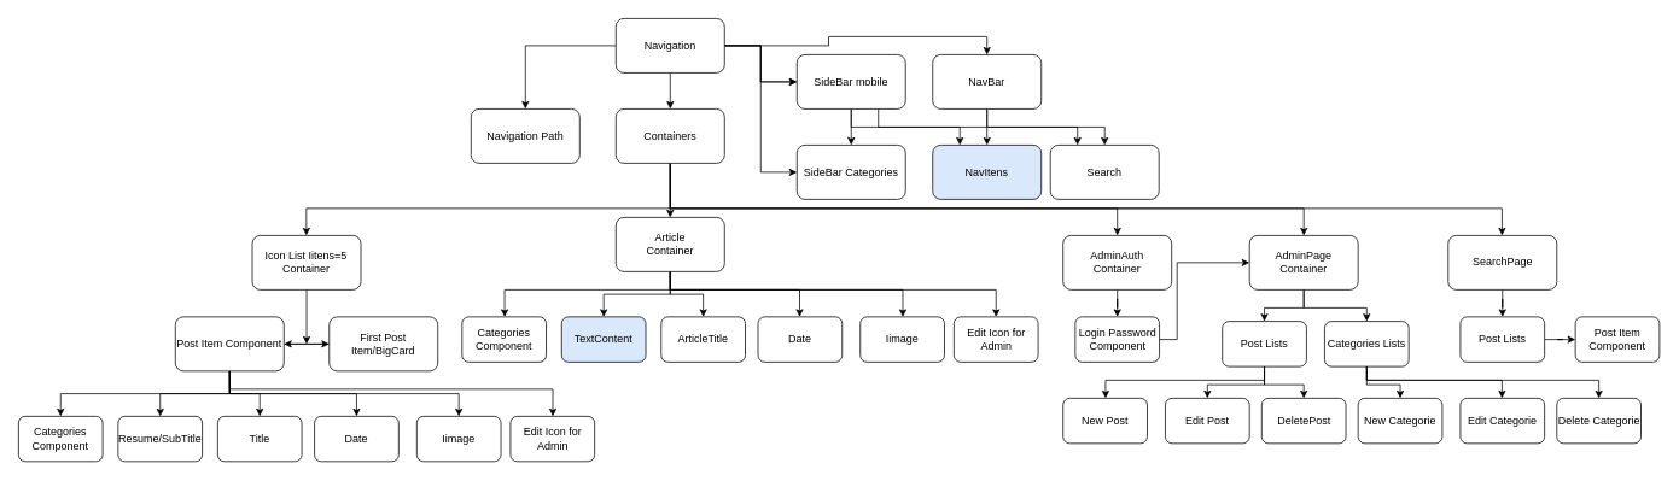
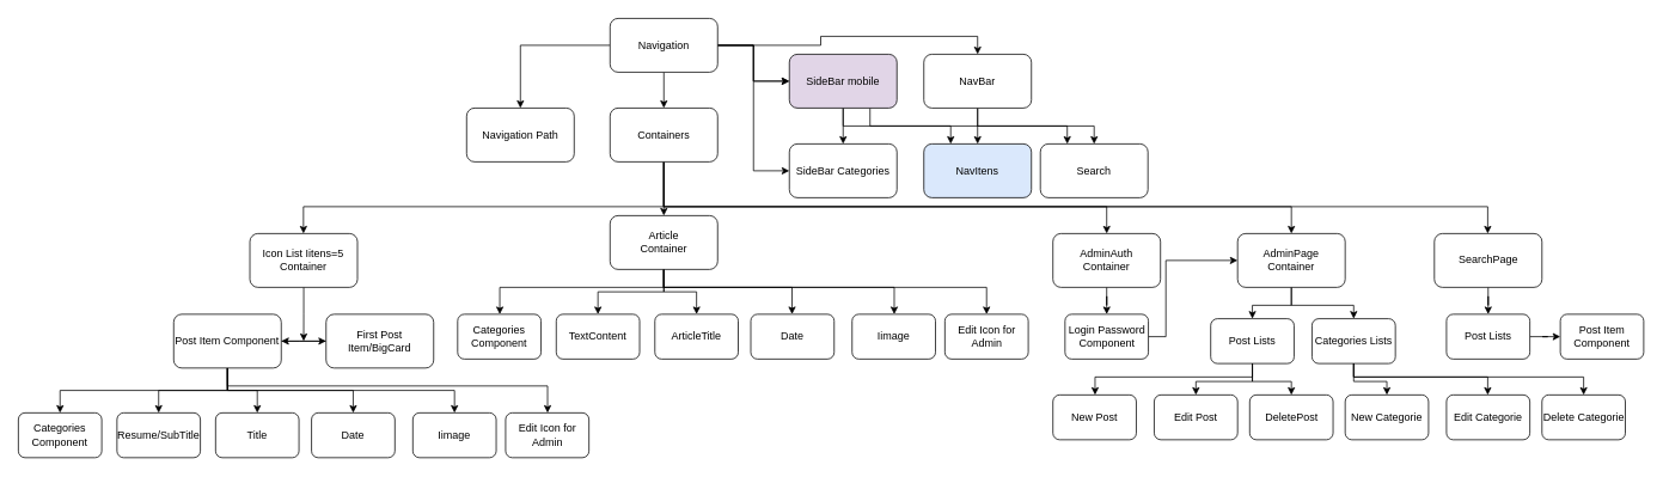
  <mxCell id="0" />
  <mxCell id="1" parent="0" />
  <mxCell id="2" value="" style="edgeStyle=orthogonalEdgeStyle;rounded=0;orthogonalLoop=1;jettySize=auto;html=1;" edge="1" parent="1" source="8" target="12"><mxGeometry relative="1" as="geometry" /></mxCell>
  <mxCell id="3" style="edgeStyle=orthogonalEdgeStyle;rounded=0;orthogonalLoop=1;jettySize=auto;html=1;entryX=0;entryY=0.5;entryDx=0;entryDy=0;" edge="1" parent="1" source="8" target="13"><mxGeometry relative="1" as="geometry" /></mxCell>
  <mxCell id="4" value="" style="edgeStyle=orthogonalEdgeStyle;rounded=0;orthogonalLoop=1;jettySize=auto;html=1;" edge="1" parent="1" source="8" target="12"><mxGeometry relative="1" as="geometry" /></mxCell>
  <mxCell id="5" style="edgeStyle=orthogonalEdgeStyle;rounded=0;orthogonalLoop=1;jettySize=auto;html=1;entryX=0.5;entryY=0;entryDx=0;entryDy=0;" edge="1" parent="1" source="8" target="16"><mxGeometry relative="1" as="geometry" /></mxCell>
  <mxCell id="6" style="edgeStyle=orthogonalEdgeStyle;rounded=0;orthogonalLoop=1;jettySize=auto;html=1;" edge="1" parent="1" source="8" target="19"><mxGeometry relative="1" as="geometry" /></mxCell>
  <mxCell id="7" style="edgeStyle=orthogonalEdgeStyle;rounded=0;orthogonalLoop=1;jettySize=auto;html=1;entryX=0.5;entryY=0;entryDx=0;entryDy=0;" edge="1" parent="1" source="8" target="25"><mxGeometry relative="1" as="geometry" /></mxCell>
  <mxCell id="8" value="Navigation" style="rounded=1;whiteSpace=wrap;html=1;" vertex="1" parent="1"><mxGeometry x="680" y="20" width="120" height="60" as="geometry" /></mxCell>
  <mxCell id="9" value="" style="edgeStyle=orthogonalEdgeStyle;rounded=0;orthogonalLoop=1;jettySize=auto;html=1;" edge="1" parent="1" source="12" target="13"><mxGeometry relative="1" as="geometry" /></mxCell>
  <mxCell id="10" style="edgeStyle=orthogonalEdgeStyle;rounded=0;orthogonalLoop=1;jettySize=auto;html=1;exitX=0.5;exitY=1;exitDx=0;exitDy=0;entryX=0.25;entryY=0;entryDx=0;entryDy=0;" edge="1" parent="1" source="12" target="17"><mxGeometry relative="1" as="geometry" /></mxCell>
  <mxCell id="11" style="edgeStyle=orthogonalEdgeStyle;rounded=0;orthogonalLoop=1;jettySize=auto;html=1;exitX=0.75;exitY=1;exitDx=0;exitDy=0;entryX=0.25;entryY=0;entryDx=0;entryDy=0;" edge="1" parent="1" source="12" target="18"><mxGeometry relative="1" as="geometry" /></mxCell>
- <mxCell id="12" value="SideBar mobile" style="rounded=1;whiteSpace=wrap;html=1;" vertex="1" parent="1"><mxGeometry x="880" y="60" width="120" height="60" as="geometry" /></mxCell>
+ <mxCell id="12" value="SideBar mobile" style="rounded=1;whiteSpace=wrap;html=1;fillColor=#e1d5e7;" vertex="1" parent="1"><mxGeometry x="880" y="60" width="120" height="60" as="geometry" /></mxCell>
  <mxCell id="13" value="SideBar Categories" style="rounded=1;whiteSpace=wrap;html=1;" vertex="1" parent="1"><mxGeometry x="880" y="160" width="120" height="60" as="geometry" /></mxCell>
  <mxCell id="14" value="" style="edgeStyle=orthogonalEdgeStyle;rounded=0;orthogonalLoop=1;jettySize=auto;html=1;" edge="1" parent="1" source="16" target="17"><mxGeometry relative="1" as="geometry" /></mxCell>
  <mxCell id="15" style="edgeStyle=orthogonalEdgeStyle;rounded=0;orthogonalLoop=1;jettySize=auto;html=1;exitX=0.5;exitY=1;exitDx=0;exitDy=0;" edge="1" parent="1" source="16" target="18"><mxGeometry relative="1" as="geometry" /></mxCell>
  <mxCell id="16" value="NavBar" style="rounded=1;whiteSpace=wrap;html=1;" vertex="1" parent="1"><mxGeometry x="1030" y="60" width="120" height="60" as="geometry" /></mxCell>
  <mxCell id="17" value="NavItens" style="rounded=1;whiteSpace=wrap;html=1;fillColor=#dae8fc;" vertex="1" parent="1"><mxGeometry x="1030" y="160" width="120" height="60" as="geometry" /></mxCell>
  <mxCell id="18" value="Search" style="rounded=1;whiteSpace=wrap;html=1;" vertex="1" parent="1"><mxGeometry x="1160" y="160" width="120" height="60" as="geometry" /></mxCell>
  <mxCell id="19" value="Navigation Path" style="rounded=1;whiteSpace=wrap;html=1;" vertex="1" parent="1"><mxGeometry x="520" y="120" width="120" height="60" as="geometry" /></mxCell>
  <mxCell id="20" style="edgeStyle=orthogonalEdgeStyle;rounded=0;orthogonalLoop=1;jettySize=auto;html=1;" edge="1" parent="1" source="25" target="34"><mxGeometry relative="1" as="geometry"><Array as="points"><mxPoint x="740" y="230" /><mxPoint x="338" y="230" /></Array></mxGeometry></mxCell>
  <mxCell id="21" style="edgeStyle=orthogonalEdgeStyle;rounded=0;orthogonalLoop=1;jettySize=auto;html=1;" edge="1" parent="1" source="25" target="32"><mxGeometry relative="1" as="geometry" /></mxCell>
  <mxCell id="22" style="edgeStyle=orthogonalEdgeStyle;rounded=0;orthogonalLoop=1;jettySize=auto;html=1;entryX=0.5;entryY=0;entryDx=0;entryDy=0;" edge="1" parent="1" source="25" target="36"><mxGeometry relative="1" as="geometry"><Array as="points"><mxPoint x="740" y="230" /><mxPoint x="1234" y="230" /></Array></mxGeometry></mxCell>
  <mxCell id="23" style="edgeStyle=orthogonalEdgeStyle;rounded=0;orthogonalLoop=1;jettySize=auto;html=1;" edge="1" parent="1" source="25" target="63"><mxGeometry relative="1" as="geometry"><Array as="points"><mxPoint x="740" y="230" /><mxPoint x="1440" y="230" /></Array></mxGeometry></mxCell>
  <mxCell id="24" style="edgeStyle=orthogonalEdgeStyle;rounded=0;orthogonalLoop=1;jettySize=auto;html=1;" edge="1" parent="1" source="25" target="79"><mxGeometry relative="1" as="geometry"><Array as="points"><mxPoint x="740" y="230" /><mxPoint x="1659" y="230" /></Array></mxGeometry></mxCell>
  <mxCell id="25" value="Containers" style="rounded=1;whiteSpace=wrap;html=1;" vertex="1" parent="1"><mxGeometry x="680" y="120" width="120" height="60" as="geometry" /></mxCell>
  <mxCell id="26" style="edgeStyle=orthogonalEdgeStyle;rounded=0;orthogonalLoop=1;jettySize=auto;html=1;" edge="1" parent="1" source="32" target="53"><mxGeometry relative="1" as="geometry"><Array as="points"><mxPoint x="740" y="320" /><mxPoint x="557" y="320" /></Array></mxGeometry></mxCell>
  <mxCell id="27" style="edgeStyle=orthogonalEdgeStyle;rounded=0;orthogonalLoop=1;jettySize=auto;html=1;" edge="1" parent="1" source="32" target="54"><mxGeometry relative="1" as="geometry" /></mxCell>
  <mxCell id="28" style="edgeStyle=orthogonalEdgeStyle;rounded=0;orthogonalLoop=1;jettySize=auto;html=1;" edge="1" parent="1" source="32" target="56"><mxGeometry relative="1" as="geometry" /></mxCell>
  <mxCell id="29" style="edgeStyle=orthogonalEdgeStyle;rounded=0;orthogonalLoop=1;jettySize=auto;html=1;" edge="1" parent="1" source="32" target="57"><mxGeometry relative="1" as="geometry"><Array as="points"><mxPoint x="740" y="320" /><mxPoint x="883" y="320" /></Array></mxGeometry></mxCell>
  <mxCell id="30" style="edgeStyle=orthogonalEdgeStyle;rounded=0;orthogonalLoop=1;jettySize=auto;html=1;" edge="1" parent="1" source="32" target="55"><mxGeometry relative="1" as="geometry"><Array as="points"><mxPoint x="740" y="320" /><mxPoint x="997" y="320" /></Array></mxGeometry></mxCell>
  <mxCell id="31" style="edgeStyle=orthogonalEdgeStyle;rounded=0;orthogonalLoop=1;jettySize=auto;html=1;" edge="1" parent="1" source="32" target="58"><mxGeometry relative="1" as="geometry"><Array as="points"><mxPoint x="740" y="320" /><mxPoint x="1100" y="320" /></Array></mxGeometry></mxCell>
  <mxCell id="32" value="Article&lt;br&gt;Container" style="rounded=1;whiteSpace=wrap;html=1;" vertex="1" parent="1"><mxGeometry x="680" y="240" width="120" height="60" as="geometry" /></mxCell>
  <mxCell id="33" style="edgeStyle=orthogonalEdgeStyle;rounded=0;orthogonalLoop=1;jettySize=auto;html=1;" edge="1" parent="1" source="34"><mxGeometry relative="1" as="geometry"><mxPoint x="338.25" y="380" as="targetPoint" /></mxGeometry></mxCell>
  <mxCell id="34" value="Icon List Iitens=5&lt;br&gt;Container" style="rounded=1;whiteSpace=wrap;html=1;" vertex="1" parent="1"><mxGeometry x="278.25" y="260" width="120" height="60" as="geometry" /></mxCell>
  <mxCell id="35" value="" style="edgeStyle=orthogonalEdgeStyle;rounded=0;orthogonalLoop=1;jettySize=auto;html=1;" edge="1" parent="1" source="36" target="60"><mxGeometry relative="1" as="geometry" /></mxCell>
  <mxCell id="36" value="AdminAuth&lt;br&gt;Container" style="rounded=1;whiteSpace=wrap;html=1;" vertex="1" parent="1"><mxGeometry x="1174" y="260" width="120" height="60" as="geometry" /></mxCell>
  <mxCell id="37" style="edgeStyle=orthogonalEdgeStyle;rounded=0;orthogonalLoop=1;jettySize=auto;html=1;entryX=0;entryY=0.5;entryDx=0;entryDy=0;" edge="1" parent="1" source="44" target="46"><mxGeometry relative="1" as="geometry" /></mxCell>
  <mxCell id="38" style="edgeStyle=orthogonalEdgeStyle;rounded=0;orthogonalLoop=1;jettySize=auto;html=1;" edge="1" parent="1" source="44" target="50"><mxGeometry relative="1" as="geometry"><mxPoint x="201.5" y="400" as="sourcePoint" /></mxGeometry></mxCell>
  <mxCell id="39" style="edgeStyle=orthogonalEdgeStyle;rounded=0;orthogonalLoop=1;jettySize=auto;html=1;" edge="1" parent="1" source="44" target="48"><mxGeometry relative="1" as="geometry" /></mxCell>
  <mxCell id="40" style="edgeStyle=orthogonalEdgeStyle;rounded=0;orthogonalLoop=1;jettySize=auto;html=1;exitX=0.5;exitY=1;exitDx=0;exitDy=0;" edge="1" parent="1" source="44" target="47"><mxGeometry relative="1" as="geometry" /></mxCell>
  <mxCell id="41" style="edgeStyle=orthogonalEdgeStyle;rounded=0;orthogonalLoop=1;jettySize=auto;html=1;exitX=0.5;exitY=1;exitDx=0;exitDy=0;" edge="1" parent="1" source="44" target="51"><mxGeometry relative="1" as="geometry" /></mxCell>
  <mxCell id="42" style="edgeStyle=orthogonalEdgeStyle;rounded=0;orthogonalLoop=1;jettySize=auto;html=1;exitX=0.5;exitY=1;exitDx=0;exitDy=0;" edge="1" parent="1" source="44" target="49"><mxGeometry relative="1" as="geometry" /></mxCell>
  <mxCell id="43" style="edgeStyle=orthogonalEdgeStyle;rounded=0;orthogonalLoop=1;jettySize=auto;html=1;" edge="1" parent="1" source="44" target="52"><mxGeometry relative="1" as="geometry"><Array as="points"><mxPoint x="253.25" y="430" /><mxPoint x="610.25" y="430" /></Array></mxGeometry></mxCell>
  <mxCell id="44" value="Post Item Component" style="rounded=1;whiteSpace=wrap;html=1;" vertex="1" parent="1"><mxGeometry x="193.25" y="350" width="120" height="60" as="geometry" /></mxCell>
  <mxCell id="45" style="edgeStyle=orthogonalEdgeStyle;rounded=0;orthogonalLoop=1;jettySize=auto;html=1;entryX=1;entryY=0.5;entryDx=0;entryDy=0;" edge="1" parent="1" source="46" target="44"><mxGeometry relative="1" as="geometry"><Array as="points"><mxPoint x="333.25" y="380" /><mxPoint x="333.25" y="380" /></Array></mxGeometry></mxCell>
  <mxCell id="46" value="First Post Item/BigCard" style="rounded=1;whiteSpace=wrap;html=1;" vertex="1" parent="1"><mxGeometry x="363.25" y="350" width="120" height="60" as="geometry" /></mxCell>
  <mxCell id="47" value="Categories Component" style="rounded=1;whiteSpace=wrap;html=1;" vertex="1" parent="1"><mxGeometry x="20" y="460" width="93" height="50" as="geometry" /></mxCell>
  <mxCell id="48" value="Resume/SubTitle" style="rounded=1;whiteSpace=wrap;html=1;" vertex="1" parent="1"><mxGeometry x="130" y="460" width="93" height="50" as="geometry" /></mxCell>
  <mxCell id="49" value="Iimage" style="rounded=1;whiteSpace=wrap;html=1;" vertex="1" parent="1"><mxGeometry x="460" y="460" width="93" height="50" as="geometry" /></mxCell>
  <mxCell id="50" value="Title" style="rounded=1;whiteSpace=wrap;html=1;" vertex="1" parent="1"><mxGeometry x="240" y="460" width="93" height="50" as="geometry" /></mxCell>
  <mxCell id="51" value="Date" style="rounded=1;whiteSpace=wrap;html=1;" vertex="1" parent="1"><mxGeometry x="347" y="460" width="93" height="50" as="geometry" /></mxCell>
  <mxCell id="52" value="Edit Icon for Admin" style="rounded=1;whiteSpace=wrap;html=1;" vertex="1" parent="1"><mxGeometry x="563.5" y="460" width="93" height="50" as="geometry" /></mxCell>
  <mxCell id="53" value="Categories Component" style="rounded=1;whiteSpace=wrap;html=1;" vertex="1" parent="1"><mxGeometry x="510" y="350" width="93" height="50" as="geometry" /></mxCell>
- <mxCell id="54" value="TextContent" style="rounded=1;whiteSpace=wrap;html=1;fillColor=#dae8fc;" vertex="1" parent="1"><mxGeometry x="620" y="350" width="93" height="50" as="geometry" /></mxCell>
+ <mxCell id="54" value="TextContent" style="rounded=1;whiteSpace=wrap;html=1;" vertex="1" parent="1"><mxGeometry x="620" y="350" width="93" height="50" as="geometry" /></mxCell>
  <mxCell id="55" value="Iimage" style="rounded=1;whiteSpace=wrap;html=1;" vertex="1" parent="1"><mxGeometry x="950" y="350" width="93" height="50" as="geometry" /></mxCell>
  <mxCell id="56" value="ArticleTitle" style="rounded=1;whiteSpace=wrap;html=1;" vertex="1" parent="1"><mxGeometry x="730" y="350" width="93" height="50" as="geometry" /></mxCell>
  <mxCell id="57" value="Date" style="rounded=1;whiteSpace=wrap;html=1;" vertex="1" parent="1"><mxGeometry x="837" y="350" width="93" height="50" as="geometry" /></mxCell>
  <mxCell id="58" value="Edit Icon for Admin" style="rounded=1;whiteSpace=wrap;html=1;" vertex="1" parent="1"><mxGeometry x="1053.5" y="350" width="93" height="50" as="geometry" /></mxCell>
  <mxCell id="59" style="edgeStyle=orthogonalEdgeStyle;rounded=0;orthogonalLoop=1;jettySize=auto;html=1;entryX=0;entryY=0.5;entryDx=0;entryDy=0;" edge="1" parent="1" source="60" target="63"><mxGeometry relative="1" as="geometry"><Array as="points"><mxPoint x="1300" y="375" /><mxPoint x="1300" y="290" /></Array></mxGeometry></mxCell>
  <mxCell id="60" value="Login Password Component" style="rounded=1;whiteSpace=wrap;html=1;" vertex="1" parent="1"><mxGeometry x="1187.5" y="350" width="93" height="50" as="geometry" /></mxCell>
  <mxCell id="61" style="edgeStyle=orthogonalEdgeStyle;rounded=0;orthogonalLoop=1;jettySize=auto;html=1;entryX=0.5;entryY=0;entryDx=0;entryDy=0;" edge="1" parent="1" source="63" target="67"><mxGeometry relative="1" as="geometry" /></mxCell>
  <mxCell id="62" style="edgeStyle=orthogonalEdgeStyle;rounded=0;orthogonalLoop=1;jettySize=auto;html=1;" edge="1" parent="1" source="63" target="71"><mxGeometry relative="1" as="geometry" /></mxCell>
  <mxCell id="63" value="AdminPage&lt;br&gt;Container" style="rounded=1;whiteSpace=wrap;html=1;" vertex="1" parent="1"><mxGeometry x="1380" y="260" width="120" height="60" as="geometry" /></mxCell>
  <mxCell id="64" style="edgeStyle=orthogonalEdgeStyle;rounded=0;orthogonalLoop=1;jettySize=auto;html=1;" edge="1" parent="1" source="67" target="73"><mxGeometry relative="1" as="geometry"><Array as="points"><mxPoint x="1397" y="420" /><mxPoint x="1221" y="420" /></Array></mxGeometry></mxCell>
  <mxCell id="65" style="edgeStyle=orthogonalEdgeStyle;rounded=0;orthogonalLoop=1;jettySize=auto;html=1;" edge="1" parent="1" source="67" target="72"><mxGeometry relative="1" as="geometry" /></mxCell>
  <mxCell id="66" style="edgeStyle=orthogonalEdgeStyle;rounded=0;orthogonalLoop=1;jettySize=auto;html=1;" edge="1" parent="1" source="67" target="74"><mxGeometry relative="1" as="geometry" /></mxCell>
  <mxCell id="67" value="Post Lists" style="rounded=1;whiteSpace=wrap;html=1;" vertex="1" parent="1"><mxGeometry x="1350" y="355" width="93" height="50" as="geometry" /></mxCell>
  <mxCell id="68" style="edgeStyle=orthogonalEdgeStyle;rounded=0;orthogonalLoop=1;jettySize=auto;html=1;entryX=0.5;entryY=0;entryDx=0;entryDy=0;" edge="1" parent="1" source="71" target="76"><mxGeometry relative="1" as="geometry" /></mxCell>
  <mxCell id="69" style="edgeStyle=orthogonalEdgeStyle;rounded=0;orthogonalLoop=1;jettySize=auto;html=1;" edge="1" parent="1" source="71" target="75"><mxGeometry relative="1" as="geometry"><Array as="points"><mxPoint x="1509" y="420" /><mxPoint x="1659" y="420" /></Array></mxGeometry></mxCell>
  <mxCell id="70" style="edgeStyle=orthogonalEdgeStyle;rounded=0;orthogonalLoop=1;jettySize=auto;html=1;" edge="1" parent="1" source="71" target="77"><mxGeometry relative="1" as="geometry"><Array as="points"><mxPoint x="1509" y="420" /><mxPoint x="1766" y="420" /></Array></mxGeometry></mxCell>
  <mxCell id="71" value="Categories Lists" style="rounded=1;whiteSpace=wrap;html=1;" vertex="1" parent="1"><mxGeometry x="1463" y="355" width="93" height="50" as="geometry" /></mxCell>
  <mxCell id="72" value="Edit Post" style="rounded=1;whiteSpace=wrap;html=1;" vertex="1" parent="1"><mxGeometry x="1287" y="440" width="93" height="50" as="geometry" /></mxCell>
  <mxCell id="73" value="New Post" style="rounded=1;whiteSpace=wrap;html=1;" vertex="1" parent="1"><mxGeometry x="1174" y="440" width="93" height="50" as="geometry" /></mxCell>
  <mxCell id="74" value="DeletePost" style="rounded=1;whiteSpace=wrap;html=1;" vertex="1" parent="1"><mxGeometry x="1393.5" y="440" width="93" height="50" as="geometry" /></mxCell>
  <mxCell id="75" value="Edit Categorie" style="rounded=1;whiteSpace=wrap;html=1;" vertex="1" parent="1"><mxGeometry x="1613" y="440" width="93" height="50" as="geometry" /></mxCell>
  <mxCell id="76" value="New Categorie" style="rounded=1;whiteSpace=wrap;html=1;" vertex="1" parent="1"><mxGeometry x="1500" y="440" width="93" height="50" as="geometry" /></mxCell>
  <mxCell id="77" value="Delete Categorie" style="rounded=1;whiteSpace=wrap;html=1;" vertex="1" parent="1"><mxGeometry x="1719.5" y="440" width="93" height="50" as="geometry" /></mxCell>
  <mxCell id="78" value="" style="edgeStyle=orthogonalEdgeStyle;rounded=0;orthogonalLoop=1;jettySize=auto;html=1;" edge="1" parent="1" source="79" target="81"><mxGeometry relative="1" as="geometry" /></mxCell>
  <mxCell id="79" value="SearchPage&lt;br&gt;" style="rounded=1;whiteSpace=wrap;html=1;" vertex="1" parent="1"><mxGeometry x="1599.5" y="260" width="120" height="60" as="geometry" /></mxCell>
  <mxCell id="80" value="" style="edgeStyle=orthogonalEdgeStyle;rounded=0;orthogonalLoop=1;jettySize=auto;html=1;" edge="1" parent="1" source="81" target="82"><mxGeometry relative="1" as="geometry" /></mxCell>
  <mxCell id="81" value="Post Lists" style="rounded=1;whiteSpace=wrap;html=1;" vertex="1" parent="1"><mxGeometry x="1613" y="350" width="93" height="50" as="geometry" /></mxCell>
  <mxCell id="82" value="Post Item Component" style="rounded=1;whiteSpace=wrap;html=1;" vertex="1" parent="1"><mxGeometry x="1740" y="350" width="93" height="50" as="geometry" /></mxCell>
